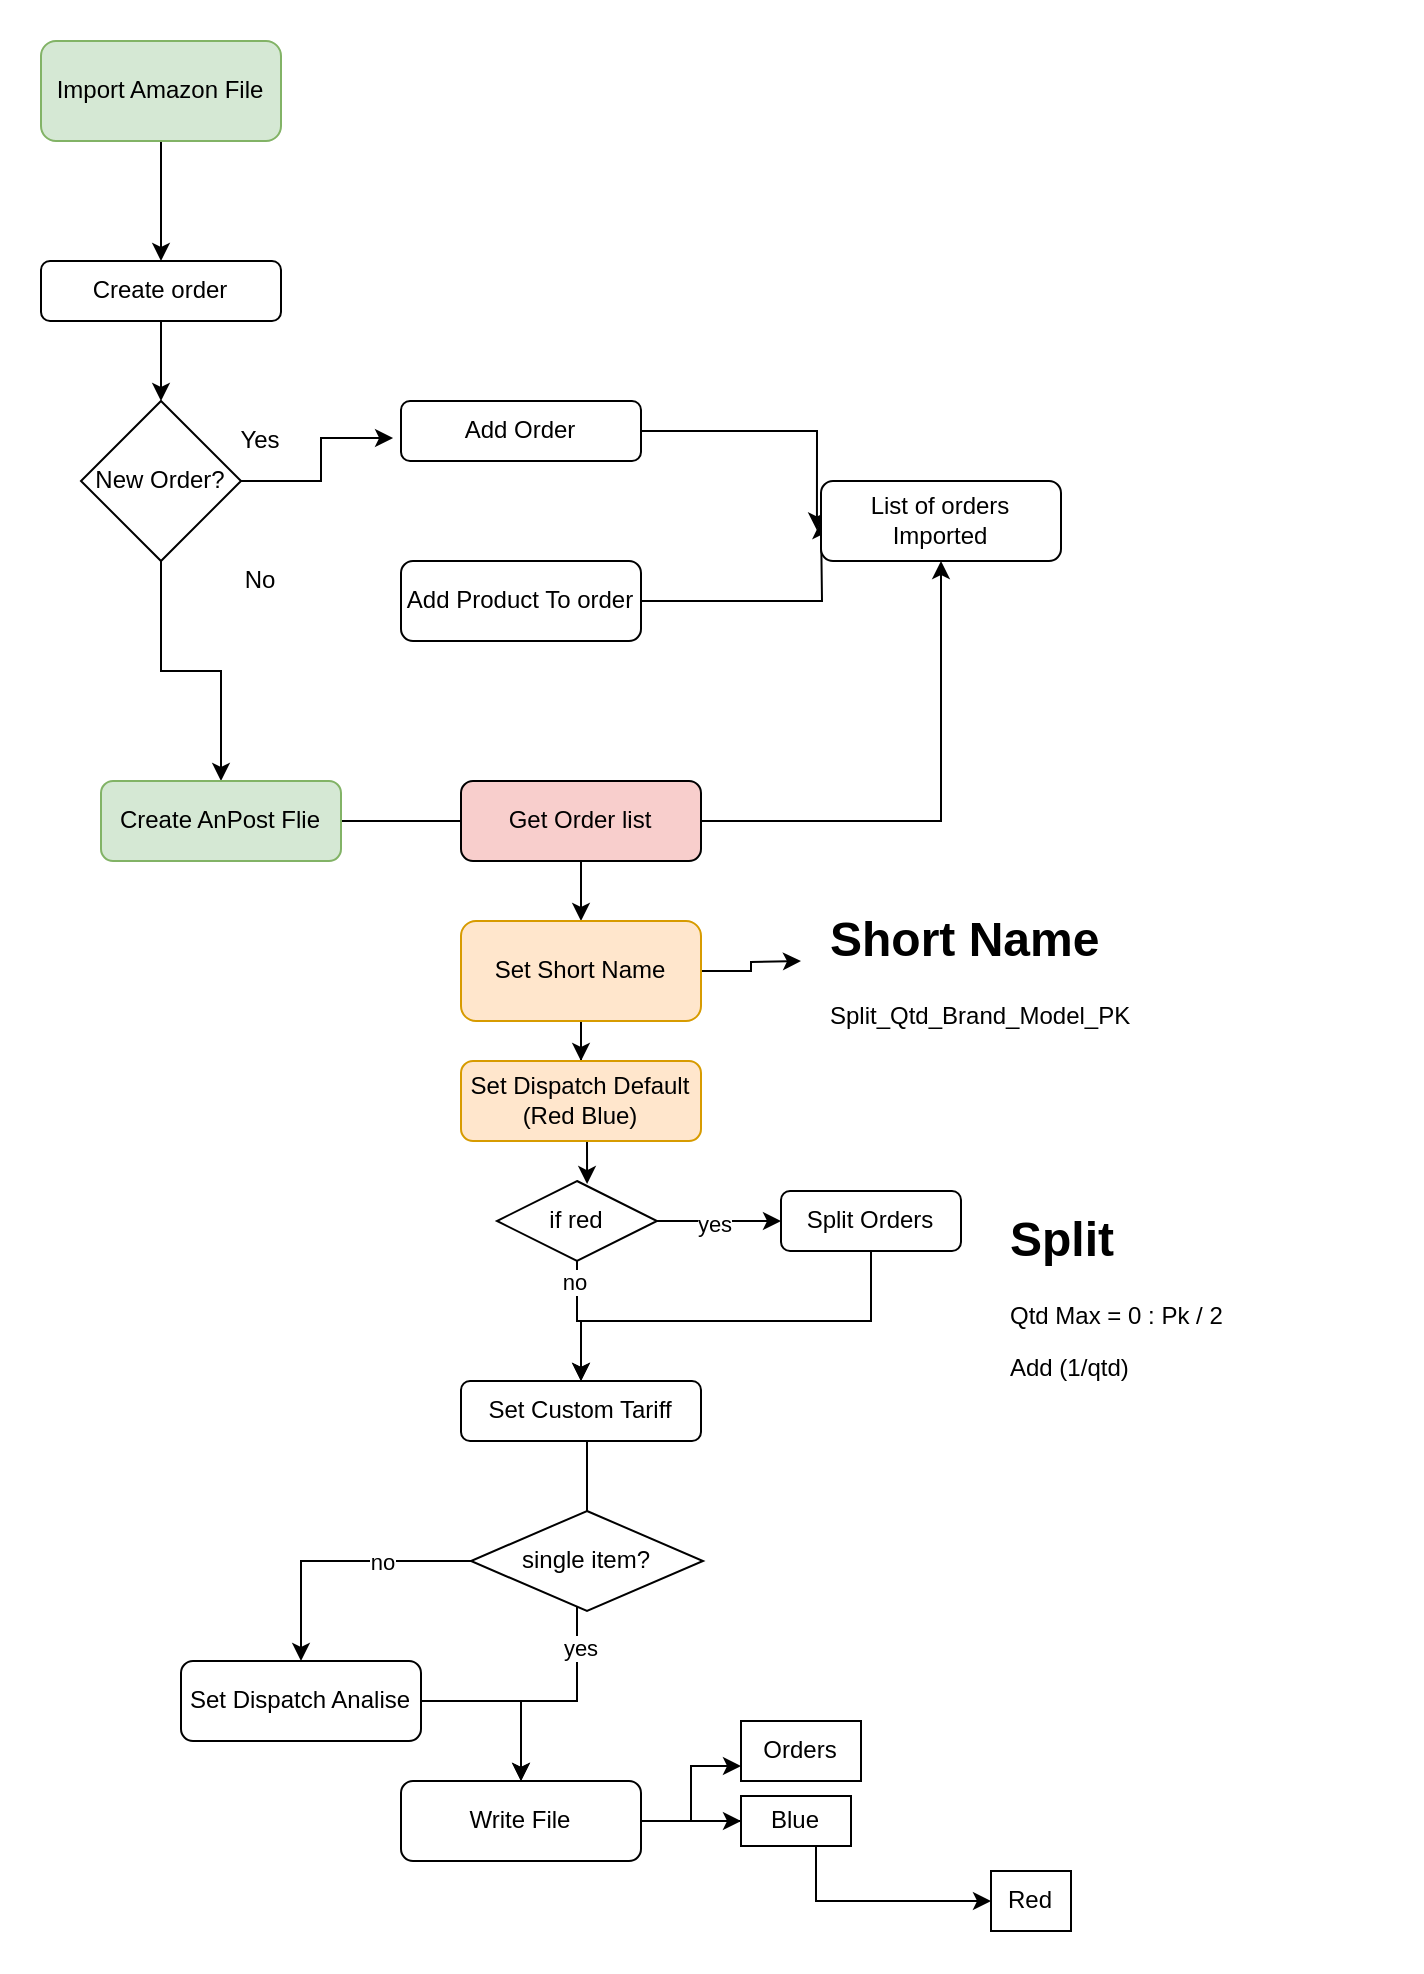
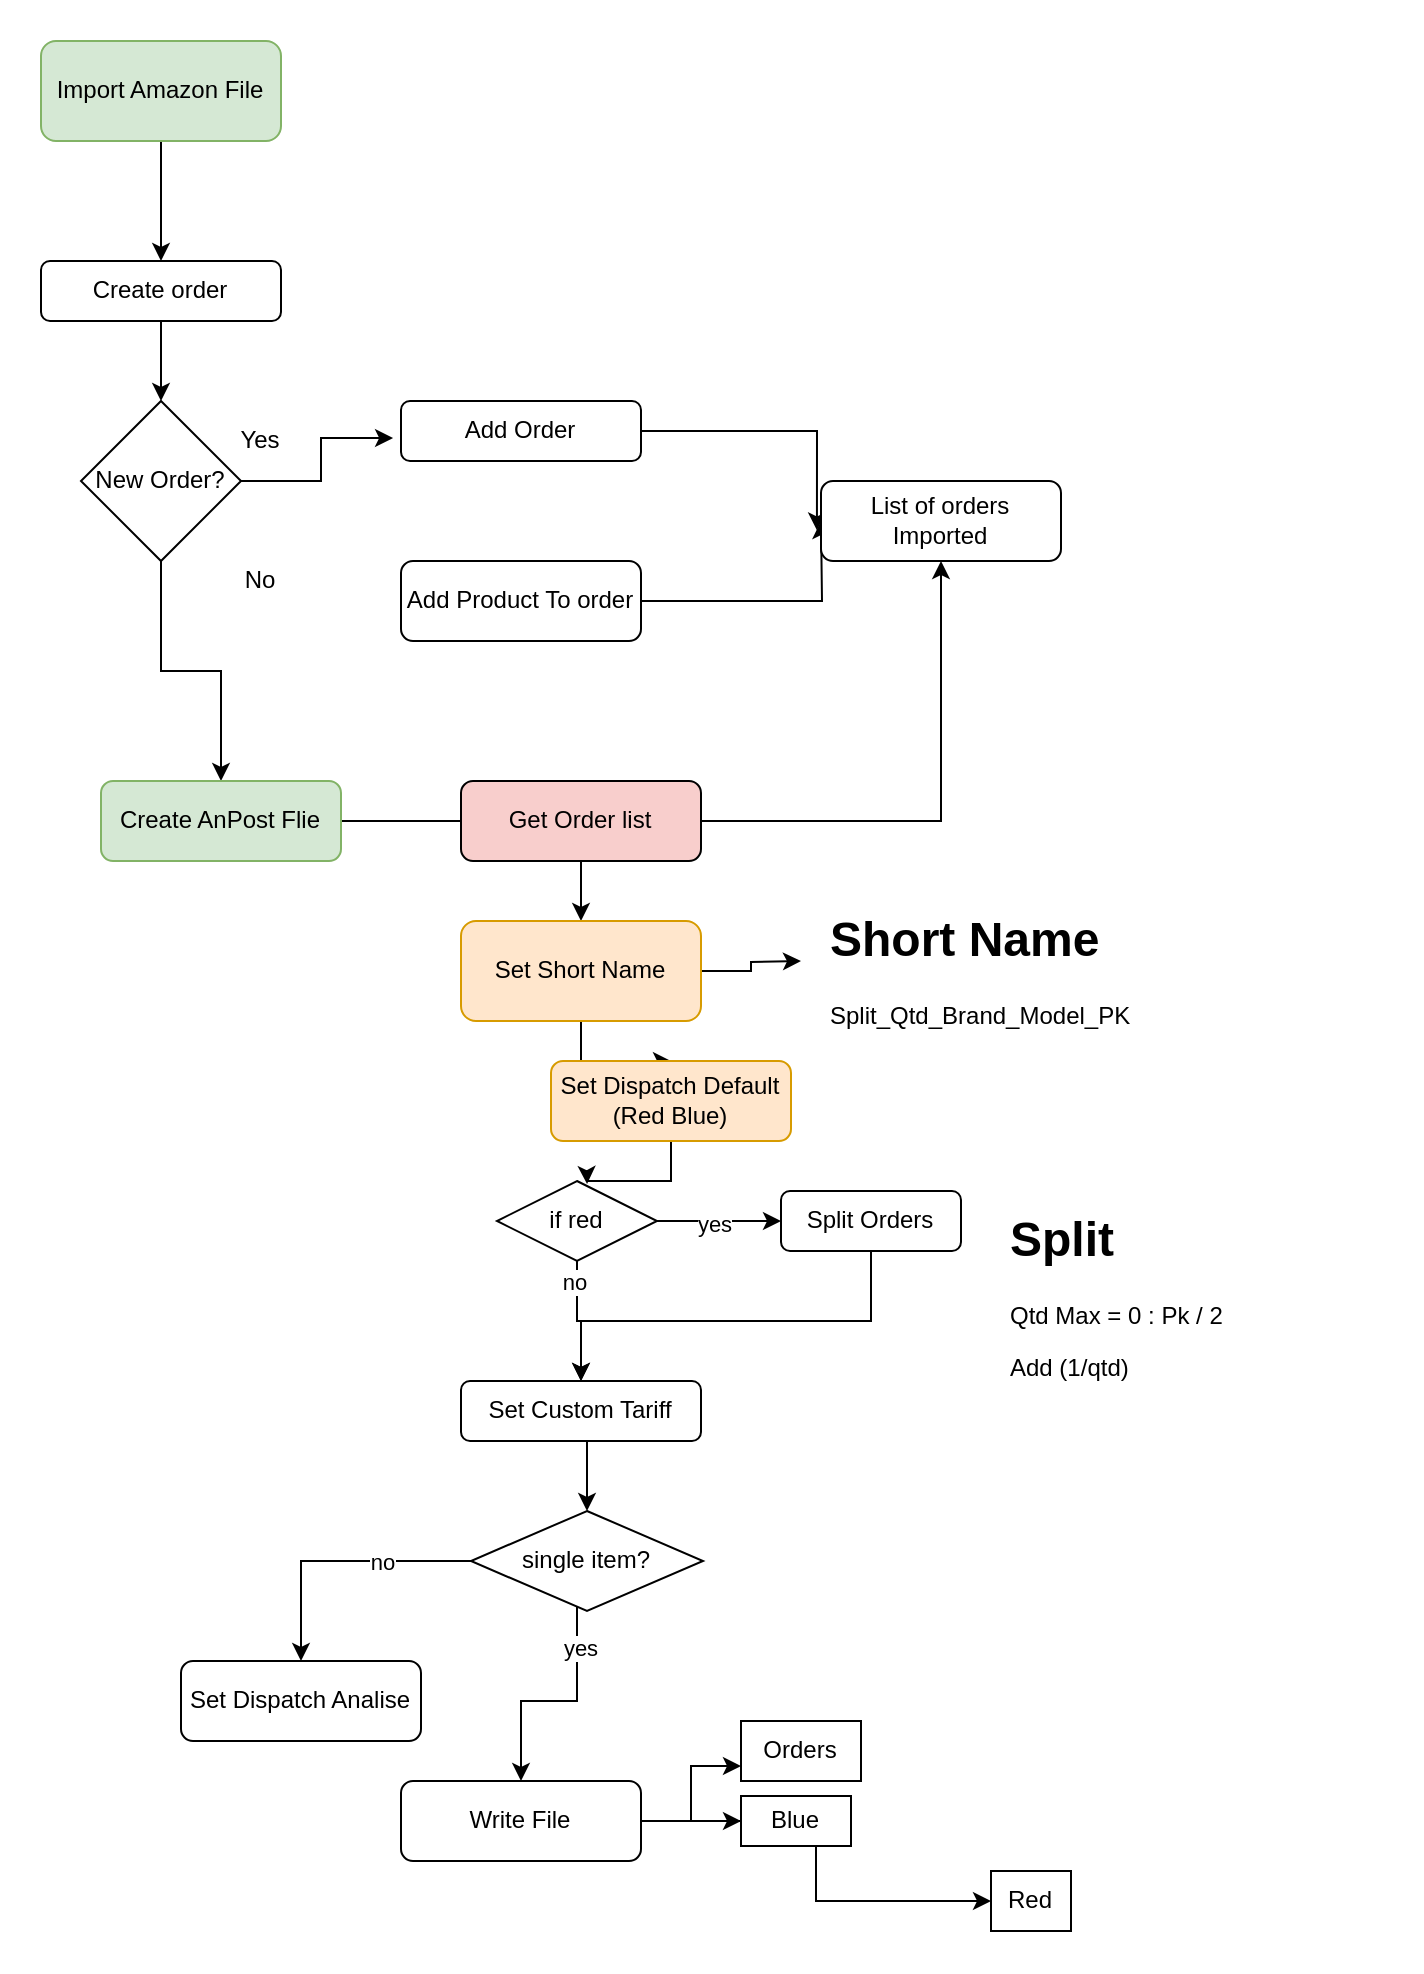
  <mxCell id="0" />
  <mxCell id="1" parent="0" />
  <mxCell id="2" style="edgeStyle=orthogonalEdgeStyle;rounded=0;orthogonalLoop=1;jettySize=auto;html=1;exitX=0.5;exitY=1;exitDx=0;exitDy=0;entryX=0.5;entryY=0;entryDx=0;entryDy=0;" edge="1" parent="1" source="3" target="5"><mxGeometry relative="1" as="geometry" /></mxCell>
  <mxCell id="3" value="Import Amazon File" style="rounded=1;whiteSpace=wrap;html=1;fillColor=#d5e8d4;strokeColor=#82b366;" vertex="1" parent="1"><mxGeometry x="20" y="20" width="120" height="50" as="geometry" /></mxCell>
  <mxCell id="4" style="edgeStyle=orthogonalEdgeStyle;rounded=0;orthogonalLoop=1;jettySize=auto;html=1;exitX=0.5;exitY=1;exitDx=0;exitDy=0;entryX=0.5;entryY=0;entryDx=0;entryDy=0;" edge="1" parent="1" source="5" target="8"><mxGeometry relative="1" as="geometry" /></mxCell>
  <mxCell id="5" value="Create order" style="rounded=1;whiteSpace=wrap;html=1;" vertex="1" parent="1"><mxGeometry x="20" y="130" width="120" height="30" as="geometry" /></mxCell>
  <mxCell id="6" style="edgeStyle=orthogonalEdgeStyle;rounded=0;orthogonalLoop=1;jettySize=auto;html=1;entryX=-0.033;entryY=0.617;entryDx=0;entryDy=0;entryPerimeter=0;" edge="1" parent="1" source="8" target="10"><mxGeometry relative="1" as="geometry" /></mxCell>
  <mxCell id="7" style="edgeStyle=orthogonalEdgeStyle;rounded=0;orthogonalLoop=1;jettySize=auto;html=1;exitX=0.5;exitY=1;exitDx=0;exitDy=0;" edge="1" parent="1" source="8" target="17"><mxGeometry relative="1" as="geometry" /></mxCell>
  <mxCell id="8" value="New Order?" style="rhombus;whiteSpace=wrap;html=1;" vertex="1" parent="1"><mxGeometry x="40" y="200" width="80" height="80" as="geometry" /></mxCell>
  <mxCell id="9" style="edgeStyle=orthogonalEdgeStyle;rounded=0;orthogonalLoop=1;jettySize=auto;html=1;entryX=-0.017;entryY=0.617;entryDx=0;entryDy=0;entryPerimeter=0;" edge="1" parent="1" source="10" target="15"><mxGeometry relative="1" as="geometry" /></mxCell>
  <mxCell id="10" value="Add Order" style="rounded=1;whiteSpace=wrap;html=1;" vertex="1" parent="1"><mxGeometry x="200" y="200" width="120" height="30" as="geometry" /></mxCell>
  <mxCell id="11" style="edgeStyle=orthogonalEdgeStyle;rounded=0;orthogonalLoop=1;jettySize=auto;html=1;exitX=1;exitY=0.5;exitDx=0;exitDy=0;" edge="1" parent="1" source="12"><mxGeometry relative="1" as="geometry"><mxPoint x="410" y="260" as="targetPoint" /></mxGeometry></mxCell>
  <mxCell id="12" value="Add Product To order" style="rounded=1;whiteSpace=wrap;html=1;" vertex="1" parent="1"><mxGeometry x="200" y="280" width="120" height="40" as="geometry" /></mxCell>
  <mxCell id="13" value="Yes" style="text;html=1;strokeColor=none;fillColor=none;align=center;verticalAlign=middle;whiteSpace=wrap;rounded=0;" vertex="1" parent="1"><mxGeometry x="110" y="210" width="40" height="20" as="geometry" /></mxCell>
  <mxCell id="14" value="No" style="text;html=1;strokeColor=none;fillColor=none;align=center;verticalAlign=middle;whiteSpace=wrap;rounded=0;" vertex="1" parent="1"><mxGeometry x="110" y="280" width="40" height="20" as="geometry" /></mxCell>
  <mxCell id="15" value="List of orders Imported" style="rounded=1;whiteSpace=wrap;html=1;" vertex="1" parent="1"><mxGeometry x="410" y="240" width="120" height="40" as="geometry" /></mxCell>
  <mxCell id="16" style="edgeStyle=orthogonalEdgeStyle;rounded=0;orthogonalLoop=1;jettySize=auto;html=1;entryX=0.5;entryY=1;entryDx=0;entryDy=0;" edge="1" parent="1" source="17" target="15"><mxGeometry relative="1" as="geometry" /></mxCell>
  <mxCell id="17" value="Create AnPost Flie" style="rounded=1;whiteSpace=wrap;html=1;fillColor=#d5e8d4;strokeColor=#82b366;" vertex="1" parent="1"><mxGeometry x="50" y="390" width="120" height="40" as="geometry" /></mxCell>
  <mxCell id="18" style="edgeStyle=orthogonalEdgeStyle;rounded=0;orthogonalLoop=1;jettySize=auto;html=1;exitX=0.5;exitY=1;exitDx=0;exitDy=0;entryX=0.5;entryY=0;entryDx=0;entryDy=0;" edge="1" parent="1" source="19" target="22"><mxGeometry relative="1" as="geometry" /></mxCell>
  <mxCell id="19" value="Get Order list" style="rounded=1;whiteSpace=wrap;html=1;fillColor=#f8cecc;" vertex="1" parent="1"><mxGeometry x="230" y="390" width="120" height="40" as="geometry" /></mxCell>
  <mxCell id="20" style="edgeStyle=orthogonalEdgeStyle;rounded=0;orthogonalLoop=1;jettySize=auto;html=1;" edge="1" parent="1" source="22"><mxGeometry relative="1" as="geometry"><mxPoint x="400" y="480" as="targetPoint" /></mxGeometry></mxCell>
  <mxCell id="21" style="edgeStyle=orthogonalEdgeStyle;rounded=0;orthogonalLoop=1;jettySize=auto;html=1;entryX=0.5;entryY=0;entryDx=0;entryDy=0;" edge="1" parent="1" source="22" target="44"><mxGeometry relative="1" as="geometry" /></mxCell>
  <mxCell id="22" value="Set Short Name" style="rounded=1;whiteSpace=wrap;html=1;fillColor=#ffe6cc;strokeColor=#d79b00;" vertex="1" parent="1"><mxGeometry x="230" y="460" width="120" height="50" as="geometry" /></mxCell>
- <mxCell id="23" style="edgeStyle=orthogonalEdgeStyle;rounded=0;orthogonalLoop=1;jettySize=auto;html=1;exitX=0.5;exitY=1;exitDx=0;exitDy=0;entryX=0.5;entryY=0;entryDx=0;entryDy=0;endArrow=none;" edge="1" parent="1" source="24" target="31"><mxGeometry relative="1" as="geometry" /></mxCell>
+ <mxCell id="23" style="edgeStyle=orthogonalEdgeStyle;rounded=0;orthogonalLoop=1;jettySize=auto;html=1;exitX=0.5;exitY=1;exitDx=0;exitDy=0;entryX=0.5;entryY=0;entryDx=0;entryDy=0;" edge="1" parent="1" source="24" target="31"><mxGeometry relative="1" as="geometry" /></mxCell>
  <mxCell id="24" value="Set Custom Tariff" style="rounded=1;whiteSpace=wrap;html=1;" vertex="1" parent="1"><mxGeometry x="230" y="690" width="120" height="30" as="geometry" /></mxCell>
  <mxCell id="25" style="edgeStyle=orthogonalEdgeStyle;rounded=0;orthogonalLoop=1;jettySize=auto;html=1;" edge="1" parent="1" source="26" target="24"><mxGeometry relative="1" as="geometry"><Array as="points"><mxPoint x="435" y="660" /><mxPoint x="290" y="660" /></Array></mxGeometry></mxCell>
  <mxCell id="26" value="Split Orders" style="rounded=1;whiteSpace=wrap;html=1;" vertex="1" parent="1"><mxGeometry x="390" y="595" width="90" height="30" as="geometry" /></mxCell>
  <mxCell id="27" style="edgeStyle=orthogonalEdgeStyle;rounded=0;orthogonalLoop=1;jettySize=auto;html=1;entryX=0.5;entryY=0;entryDx=0;entryDy=0;" edge="1" parent="1" source="31" target="39"><mxGeometry relative="1" as="geometry"><Array as="points"><mxPoint x="288" y="850" /><mxPoint x="260" y="850" /></Array></mxGeometry></mxCell>
  <mxCell id="28" value="yes" style="edgeLabel;html=1;align=center;verticalAlign=middle;resizable=0;points=[];" vertex="1" connectable="0" parent="27"><mxGeometry x="-0.641" y="1" relative="1" as="geometry"><mxPoint as="offset" /></mxGeometry></mxCell>
  <mxCell id="29" style="edgeStyle=orthogonalEdgeStyle;rounded=0;orthogonalLoop=1;jettySize=auto;html=1;exitX=0;exitY=0.5;exitDx=0;exitDy=0;entryX=0.5;entryY=0;entryDx=0;entryDy=0;" edge="1" parent="1" source="31" target="33"><mxGeometry relative="1" as="geometry" /></mxCell>
  <mxCell id="30" value="no" style="edgeLabel;html=1;align=center;verticalAlign=middle;resizable=0;points=[];" vertex="1" connectable="0" parent="29"><mxGeometry x="-0.327" relative="1" as="geometry"><mxPoint as="offset" /></mxGeometry></mxCell>
  <mxCell id="31" value="single item?" style="rhombus;whiteSpace=wrap;html=1;" vertex="1" parent="1"><mxGeometry x="235" y="755" width="116" height="50" as="geometry" /></mxCell>
- <mxCell id="32" style="edgeStyle=orthogonalEdgeStyle;rounded=0;orthogonalLoop=1;jettySize=auto;html=1;entryX=0.5;entryY=0;entryDx=0;entryDy=0;" edge="1" parent="1" source="33" target="39"><mxGeometry relative="1" as="geometry"><Array as="points"><mxPoint x="260" y="850" /></Array></mxGeometry></mxCell>
  <mxCell id="33" value="Set Dispatch Analise" style="whiteSpace=wrap;html=1;rounded=1;" vertex="1" parent="1"><mxGeometry x="90" y="830" width="120" height="40" as="geometry" /></mxCell>
  <mxCell id="34" value="&lt;h1&gt;Short Name&lt;/h1&gt;&lt;p&gt;Split_Qtd_Brand_Model_PK&lt;/p&gt;" style="text;html=1;strokeColor=none;fillColor=none;spacing=5;spacingTop=-20;whiteSpace=wrap;overflow=hidden;rounded=0;" vertex="1" parent="1"><mxGeometry x="410" y="450" width="190" height="120" as="geometry" /></mxCell>
  <mxCell id="35" value="&lt;h1&gt;Split&lt;/h1&gt;&lt;p&gt;Qtd Max = 0 : Pk / 2&lt;/p&gt;&lt;p&gt;Add (1/qtd)&lt;/p&gt;" style="text;html=1;strokeColor=none;fillColor=none;spacing=5;spacingTop=-20;whiteSpace=wrap;overflow=hidden;rounded=0;" vertex="1" parent="1"><mxGeometry x="500" y="600" width="190" height="120" as="geometry" /></mxCell>
  <mxCell id="36" style="edgeStyle=orthogonalEdgeStyle;rounded=0;orthogonalLoop=1;jettySize=auto;html=1;entryX=0;entryY=0.75;entryDx=0;entryDy=0;" edge="1" parent="1" source="39" target="42"><mxGeometry relative="1" as="geometry" /></mxCell>
  <mxCell id="37" style="edgeStyle=orthogonalEdgeStyle;rounded=0;orthogonalLoop=1;jettySize=auto;html=1;entryX=0;entryY=0.5;entryDx=0;entryDy=0;" edge="1" parent="1" source="39" target="41"><mxGeometry relative="1" as="geometry" /></mxCell>
  <mxCell id="38" style="edgeStyle=orthogonalEdgeStyle;rounded=0;orthogonalLoop=1;jettySize=auto;html=1;entryX=0;entryY=0.5;entryDx=0;entryDy=0;" edge="1" parent="1" source="39" target="40"><mxGeometry relative="1" as="geometry" /></mxCell>
  <mxCell id="39" value="Write File" style="rounded=1;whiteSpace=wrap;html=1;" vertex="1" parent="1"><mxGeometry x="200" y="890" width="120" height="40" as="geometry" /></mxCell>
  <mxCell id="40" value="Red" style="rounded=0;whiteSpace=wrap;html=1;" vertex="1" parent="1"><mxGeometry x="495" y="935" width="40" height="30" as="geometry" /></mxCell>
  <mxCell id="41" value="Blue" style="whiteSpace=wrap;html=1;" vertex="1" parent="1"><mxGeometry x="370" y="897.5" width="55" height="25" as="geometry" /></mxCell>
  <mxCell id="42" value="Orders" style="whiteSpace=wrap;html=1;" vertex="1" parent="1"><mxGeometry x="370" y="860" width="60" height="30" as="geometry" /></mxCell>
  <mxCell id="43" style="edgeStyle=orthogonalEdgeStyle;rounded=0;orthogonalLoop=1;jettySize=auto;html=1;exitX=0.5;exitY=1;exitDx=0;exitDy=0;entryX=0.563;entryY=0.038;entryDx=0;entryDy=0;entryPerimeter=0;" edge="1" parent="1" source="44" target="49"><mxGeometry relative="1" as="geometry" /></mxCell>
- <mxCell id="44" value="Set Dispatch Default (Red Blue)" style="rounded=1;whiteSpace=wrap;html=1;fillColor=#ffe6cc;strokeColor=#d79b00;" vertex="1" parent="1"><mxGeometry x="230" y="530" width="120" height="40" as="geometry" /></mxCell>
+ <mxCell id="44" value="Set Dispatch Default (Red Blue)" style="rounded=1;whiteSpace=wrap;html=1;fillColor=#ffe6cc;strokeColor=#d79b00;" vertex="1" parent="1"><mxGeometry x="275" y="530" width="120" height="40" as="geometry" /></mxCell>
  <mxCell id="45" style="edgeStyle=orthogonalEdgeStyle;rounded=0;orthogonalLoop=1;jettySize=auto;html=1;entryX=0;entryY=0.5;entryDx=0;entryDy=0;" edge="1" parent="1" source="49" target="26"><mxGeometry relative="1" as="geometry" /></mxCell>
  <mxCell id="46" value="yes" style="edgeLabel;html=1;align=center;verticalAlign=middle;resizable=0;points=[];" vertex="1" connectable="0" parent="45"><mxGeometry x="-0.101" y="-1" relative="1" as="geometry"><mxPoint as="offset" /></mxGeometry></mxCell>
  <mxCell id="47" style="edgeStyle=orthogonalEdgeStyle;rounded=0;orthogonalLoop=1;jettySize=auto;html=1;exitX=0.5;exitY=1;exitDx=0;exitDy=0;entryX=0.5;entryY=0;entryDx=0;entryDy=0;" edge="1" parent="1" source="49" target="24"><mxGeometry relative="1" as="geometry" /></mxCell>
  <mxCell id="48" value="no" style="edgeLabel;html=1;align=center;verticalAlign=middle;resizable=0;points=[];" vertex="1" connectable="0" parent="47"><mxGeometry x="-0.683" y="-2" relative="1" as="geometry"><mxPoint as="offset" /></mxGeometry></mxCell>
  <mxCell id="49" value="if red" style="rhombus;whiteSpace=wrap;html=1;" vertex="1" parent="1"><mxGeometry x="248" y="590" width="80" height="40" as="geometry" /></mxCell>
